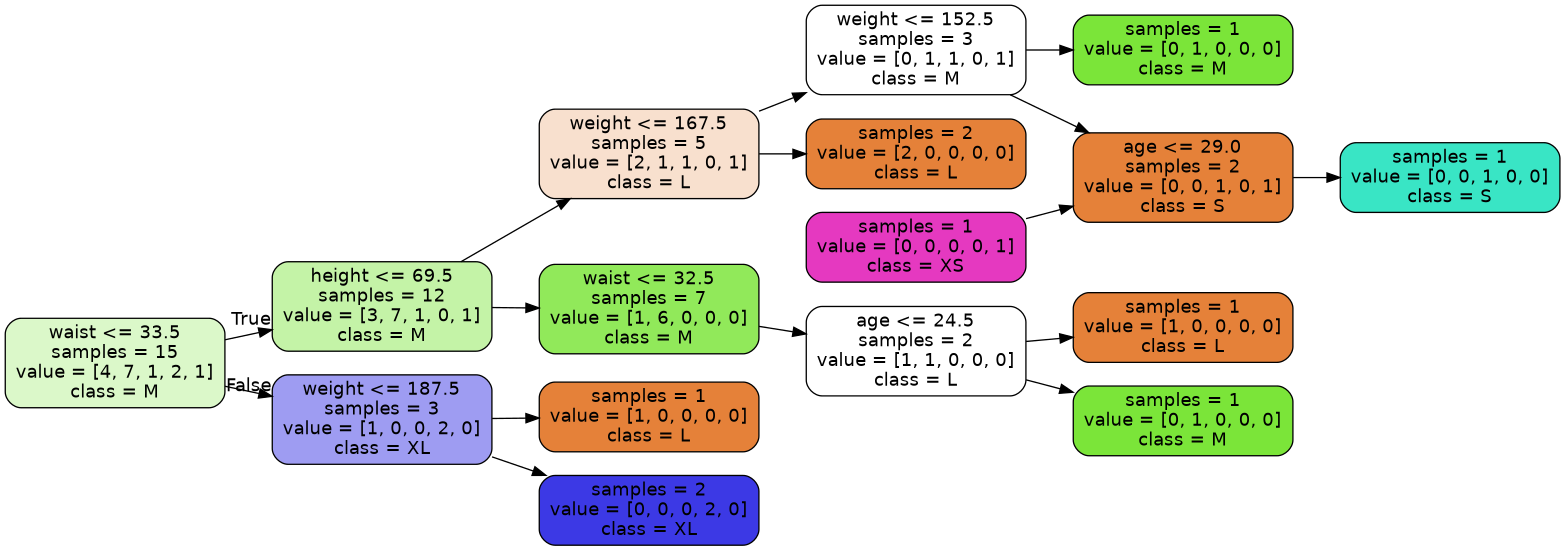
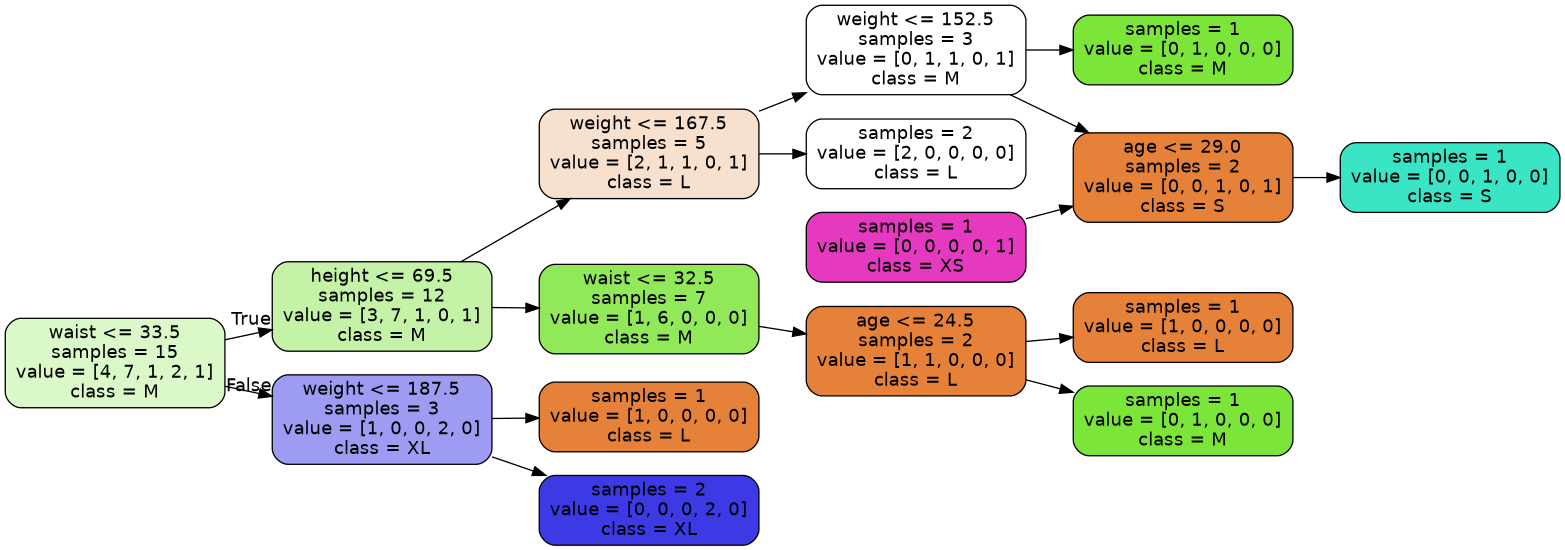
  digraph {
    rankdir=LR
    node [color=black fillcolor="#e58139" fontname=helvetica shape=box style="filled, rounded"]
    edge [fontname=helvetica]
    n1 [fillcolor="#dbf8c9" label="waist <= 33.5\nsamples = 15\nvalue = [4, 7, 1, 2, 1]\nclass = M"]
    n2 [fillcolor="#c4f3a7" label="height <= 69.5\nsamples = 12\nvalue = [3, 7, 1, 0, 1]\nclass = M"]
    n3 [fillcolor="#9e9cf2" label="weight <= 187.5\nsamples = 3\nvalue = [1, 0, 0, 2, 0]\nclass = XL"]
    n4 [fillcolor="#f8e0ce" label="weight <= 167.5\nsamples = 5\nvalue = [2, 1, 1, 0, 1]\nclass = L"]
    n5 [fillcolor="#91e95a" label="waist <= 32.5\nsamples = 7\nvalue = [1, 6, 0, 0, 0]\nclass = M"]
    n6 [label="samples = 1\nvalue = [1, 0, 0, 0, 0]\nclass = L"]
    n7 [fillcolor="#3c39e5" label="samples = 2\nvalue = [0, 0, 0, 2, 0]\nclass = XL"]
    n8 [fillcolor="#ffffff" label="weight <= 152.5\nsamples = 3\nvalue = [0, 1, 1, 0, 1]\nclass = M"]
-   n9 [label="samples = 2\nvalue = [2, 0, 0, 0, 0]\nclass = L"]
-   n10 [fillcolor="#ffffff" label="age <= 24.5\nsamples = 2\nvalue = [1, 1, 0, 0, 0]\nclass = L"]
+   n9 [fillcolor="#ffffff" label="samples = 2\nvalue = [2, 0, 0, 0, 0]\nclass = L"]
+   n10 [label="age <= 24.5\nsamples = 2\nvalue = [1, 1, 0, 0, 0]\nclass = L"]
    n11 [fillcolor="#7be539" label="samples = 1\nvalue = [0, 1, 0, 0, 0]\nclass = M"]
    n12 [label="age <= 29.0\nsamples = 2\nvalue = [0, 0, 1, 0, 1]\nclass = S"]
    n13 [fillcolor="#39e5c5" label="samples = 1\nvalue = [0, 0, 1, 0, 0]\nclass = S"]
    n14 [fillcolor="#e539c0" label="samples = 1\nvalue = [0, 0, 0, 0, 1]\nclass = XS"]
    n15 [label="samples = 1\nvalue = [1, 0, 0, 0, 0]\nclass = L"]
    n16 [fillcolor="#7be539" label="samples = 1\nvalue = [0, 1, 0, 0, 0]\nclass = M"]
    n1 -> n2 [headlabel=True labelangle=45 labeldistance=2.5]
    n1 -> n3 [headlabel=False labelangle=-45 labeldistance=2.5]
    n2 -> n4
    n2 -> n5
    n3 -> n6
    n3 -> n7
    n4 -> n8
    n4 -> n9
    n5 -> n10
    n8 -> n11
    n8 -> n12
    n10 -> n15
    n10 -> n16
    n12 -> n13
    n14 -> n12
  }
